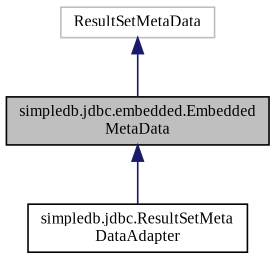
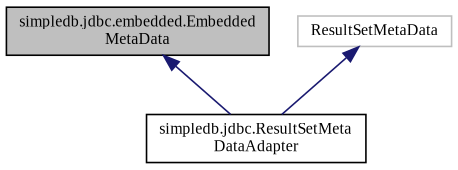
  digraph {
    fontname="Liberation Serif"
    node [color=black fillcolor=white fontname="Liberation Serif" fontsize=10 shape=record style=filled]
    edge [color=midnightblue dir=back fontname="Liberation Serif" fontsize=10 labelfontname=Helvetica labelfontsize=10 style=solid]
    n1 [fillcolor=grey75 fontcolor=black height=0.2 label="simpledb.jdbc.embedded.Embedded\lMetaData" width=0.4]
    n2 [height=0.2 label="simpledb.jdbc.ResultSetMeta\lDataAdapter" width=0.4]
    n3 [color=grey75 height=0.2 label=ResultSetMetaData width=0.4]
    n1 -> n2
-   n3 -> n1
+   n3 -> n2
  }
